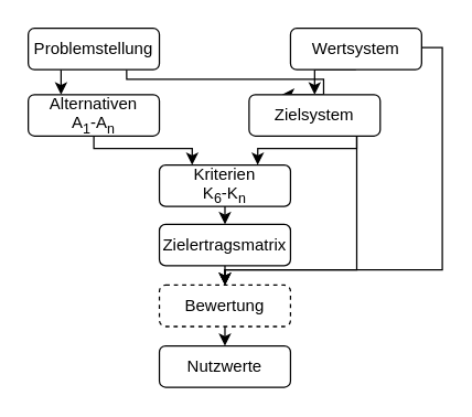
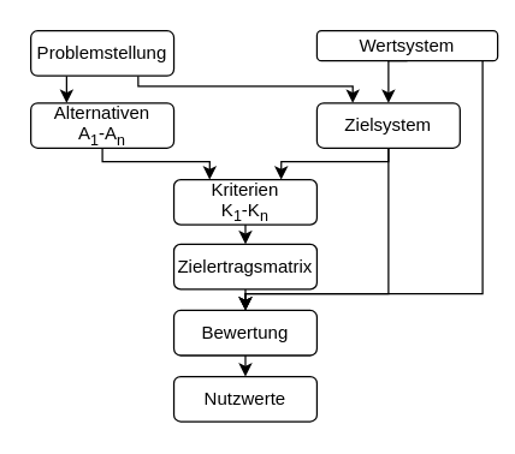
  <mxCell id="0" />
  <mxCell id="1" parent="0" />
  <mxCell id="2" style="edgeStyle=orthogonalEdgeStyle;rounded=0;orthogonalLoop=1;jettySize=auto;html=1;exitX=0.25;exitY=1;exitDx=0;exitDy=0;entryX=0.25;entryY=0;entryDx=0;entryDy=0;" parent="1" source="4" target="6" edge="1"><mxGeometry relative="1" as="geometry" /></mxCell>
  <mxCell id="3" style="edgeStyle=orthogonalEdgeStyle;rounded=0;orthogonalLoop=1;jettySize=auto;html=1;exitX=0.75;exitY=1;exitDx=0;exitDy=0;entryX=0.25;entryY=0;entryDx=0;entryDy=0;" parent="1" source="4" target="12" edge="1"><mxGeometry relative="1" as="geometry"><Array as="points"><mxPoint x="91" y="57" /><mxPoint x="234" y="57" /></Array></mxGeometry></mxCell>
  <mxCell id="4" value="Problemstellung&lt;br&gt;" style="rounded=1;whiteSpace=wrap;html=1;" parent="1" vertex="1"><mxGeometry x="20" y="20" width="95" height="30" as="geometry" /></mxCell>
  <mxCell id="5" style="edgeStyle=orthogonalEdgeStyle;rounded=0;orthogonalLoop=1;jettySize=auto;html=1;exitX=0.5;exitY=1;exitDx=0;exitDy=0;entryX=0.25;entryY=0;entryDx=0;entryDy=0;" parent="1" source="6" target="14" edge="1"><mxGeometry relative="1" as="geometry"><Array as="points"><mxPoint x="68" y="107" /><mxPoint x="139" y="107" /></Array></mxGeometry></mxCell>
  <mxCell id="6" value="Alternativen&lt;br&gt;A&lt;sub&gt;1&lt;/sub&gt;-A&lt;sub&gt;n&lt;/sub&gt;&lt;br&gt;" style="rounded=1;whiteSpace=wrap;html=1;" parent="1" vertex="1"><mxGeometry x="20" y="68" width="95" height="30" as="geometry" /></mxCell>
  <mxCell id="7" style="edgeStyle=orthogonalEdgeStyle;rounded=0;orthogonalLoop=1;jettySize=auto;html=1;exitX=0.5;exitY=1;exitDx=0;exitDy=0;entryX=0.5;entryY=0;entryDx=0;entryDy=0;" parent="1" source="9" target="12" edge="1"><mxGeometry relative="1" as="geometry" /></mxCell>
  <mxCell id="8" style="edgeStyle=orthogonalEdgeStyle;rounded=0;orthogonalLoop=1;jettySize=auto;html=1;exitX=0.996;exitY=0.365;exitDx=0;exitDy=0;entryX=0.5;entryY=0;entryDx=0;entryDy=0;exitPerimeter=0;" parent="1" source="9" target="18" edge="1"><mxGeometry relative="1" as="geometry"><Array as="points"><mxPoint x="305" y="34" /><mxPoint x="320" y="34" /><mxPoint x="320" y="195" /><mxPoint x="163" y="195" /></Array></mxGeometry></mxCell>
- <mxCell id="9" value="Wertsystem" style="rounded=1;whiteSpace=wrap;html=1;" parent="1" vertex="1"><mxGeometry x="210" y="20" width="95" height="30" as="geometry" /></mxCell>
+ <mxCell id="9" value="Wertsystem" style="rounded=1;whiteSpace=wrap;html=1;" parent="1" vertex="1"><mxGeometry x="210" y="20" width="120" height="20" as="geometry" /></mxCell>
  <mxCell id="10" style="edgeStyle=orthogonalEdgeStyle;rounded=0;orthogonalLoop=1;jettySize=auto;html=1;exitX=0.5;exitY=1;exitDx=0;exitDy=0;entryX=0.75;entryY=0;entryDx=0;entryDy=0;" parent="1" source="12" target="14" edge="1"><mxGeometry relative="1" as="geometry"><Array as="points"><mxPoint x="258" y="107" /><mxPoint x="186" y="107" /></Array></mxGeometry></mxCell>
  <mxCell id="11" style="edgeStyle=orthogonalEdgeStyle;rounded=0;orthogonalLoop=1;jettySize=auto;html=1;exitX=0.5;exitY=1;exitDx=0;exitDy=0;entryX=0.5;entryY=0;entryDx=0;entryDy=0;" parent="1" source="12" target="18" edge="1"><mxGeometry relative="1" as="geometry"><Array as="points"><mxPoint x="258" y="195" /><mxPoint x="163" y="195" /></Array></mxGeometry></mxCell>
- <mxCell id="12" value="Zielsystem" style="rounded=1;whiteSpace=wrap;html=1;" parent="1" vertex="1"><mxGeometry x="180" y="68" width="95" height="30" as="geometry" /></mxCell>
+ <mxCell id="12" value="Zielsystem" style="rounded=1;whiteSpace=wrap;html=1;" parent="1" vertex="1"><mxGeometry x="210" y="68" width="95" height="30" as="geometry" /></mxCell>
  <mxCell id="13" style="edgeStyle=orthogonalEdgeStyle;rounded=0;orthogonalLoop=1;jettySize=auto;html=1;exitX=0.5;exitY=1;exitDx=0;exitDy=0;entryX=0.5;entryY=0;entryDx=0;entryDy=0;" parent="1" source="14" target="16" edge="1"><mxGeometry relative="1" as="geometry" /></mxCell>
- <mxCell id="14" value="Kriterien&lt;br&gt;K&lt;sub&gt;6&lt;/sub&gt;-K&lt;sub&gt;n&lt;/sub&gt;&lt;br&gt;" style="rounded=1;whiteSpace=wrap;html=1;" parent="1" vertex="1"><mxGeometry x="115" y="119" width="95" height="30" as="geometry" /></mxCell>
+ <mxCell id="14" value="Kriterien&lt;br&gt;K&lt;sub&gt;1&lt;/sub&gt;-K&lt;sub&gt;n&lt;/sub&gt;&lt;br&gt;" style="rounded=1;whiteSpace=wrap;html=1;" parent="1" vertex="1"><mxGeometry x="115" y="119" width="95" height="30" as="geometry" /></mxCell>
  <mxCell id="15" style="edgeStyle=orthogonalEdgeStyle;rounded=0;orthogonalLoop=1;jettySize=auto;html=1;exitX=0.5;exitY=1;exitDx=0;exitDy=0;entryX=0.5;entryY=0;entryDx=0;entryDy=0;" parent="1" source="16" target="18" edge="1"><mxGeometry relative="1" as="geometry" /></mxCell>
  <mxCell id="16" value="Zielertragsmatrix" style="rounded=1;whiteSpace=wrap;html=1;" parent="1" vertex="1"><mxGeometry x="115" y="162" width="95" height="30" as="geometry" /></mxCell>
  <mxCell id="17" style="edgeStyle=orthogonalEdgeStyle;rounded=0;orthogonalLoop=1;jettySize=auto;html=1;exitX=0.5;exitY=1;exitDx=0;exitDy=0;entryX=0.5;entryY=0;entryDx=0;entryDy=0;" parent="1" source="18" target="19" edge="1"><mxGeometry relative="1" as="geometry" /></mxCell>
- <mxCell id="18" value="Bewertung" style="rounded=1;whiteSpace=wrap;html=1;dashed=1;" parent="1" vertex="1"><mxGeometry x="115" y="206" width="95" height="30" as="geometry" /></mxCell>
+ <mxCell id="18" value="Bewertung" style="rounded=1;whiteSpace=wrap;html=1;" parent="1" vertex="1"><mxGeometry x="115" y="206" width="95" height="30" as="geometry" /></mxCell>
  <mxCell id="19" value="Nutzwerte" style="rounded=1;whiteSpace=wrap;html=1;" parent="1" vertex="1"><mxGeometry x="115" y="250" width="95" height="30" as="geometry" /></mxCell>
